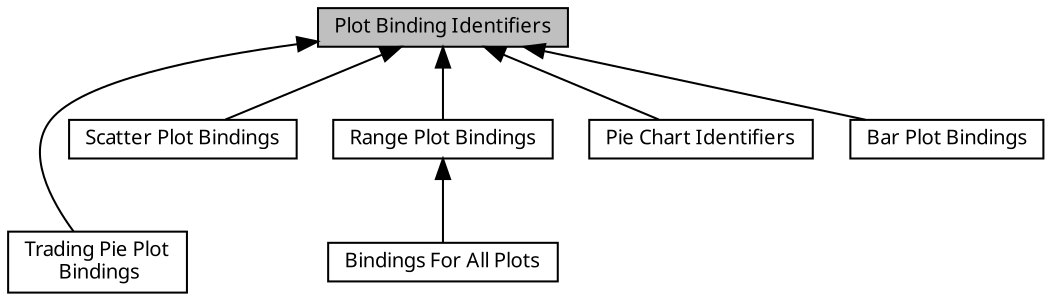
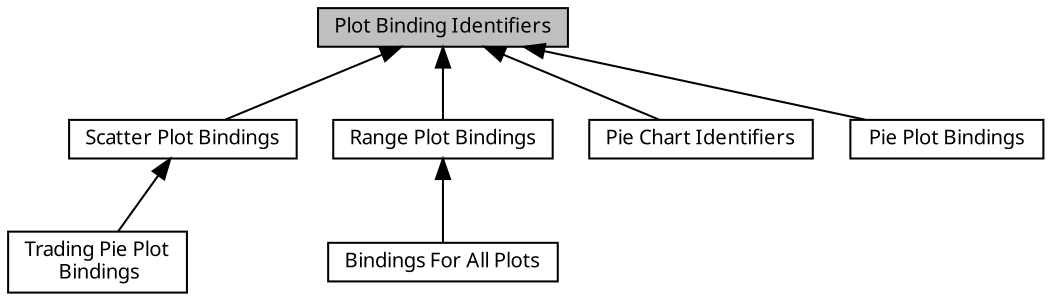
  digraph {
    rankdir=TB
    node [color=black fontname="Lucinda Grande" fontsize=10 shape=box]
    edge [dir=back fontname="Lucinda Grande" fontsize=10 labelfontname="Lucinda Grande" labelfontsize=10 shape=plaintext style=solid]
    n1 [fillcolor=grey75 fontcolor=black height=0.2 label="Plot Binding Identifiers" style=filled width=0.4]
    n2 [height=0.2 label="Trading Pie Plot\l Bindings" width=0.4]
    n3 [height=0.2 label="Range Plot Bindings" width=0.4]
    n4 [height=0.2 label="Scatter Plot Bindings" width=0.4]
    n5 [height=0.2 label="Pie Chart Identifiers" width=0.4]
-   n6 [height=0.2 label="Bar Plot Bindings" width=0.4]
+   n6 [height=0.2 label="Pie Plot Bindings" width=0.4]
    n7 [height=0.2 label="Bindings For All Plots" width=0.4]
-   n1 -> n2
+   n4 -> n2
    n1 -> n3
    n1 -> n4
    n1 -> n5
    n1 -> n6
    n3 -> n7
  }
